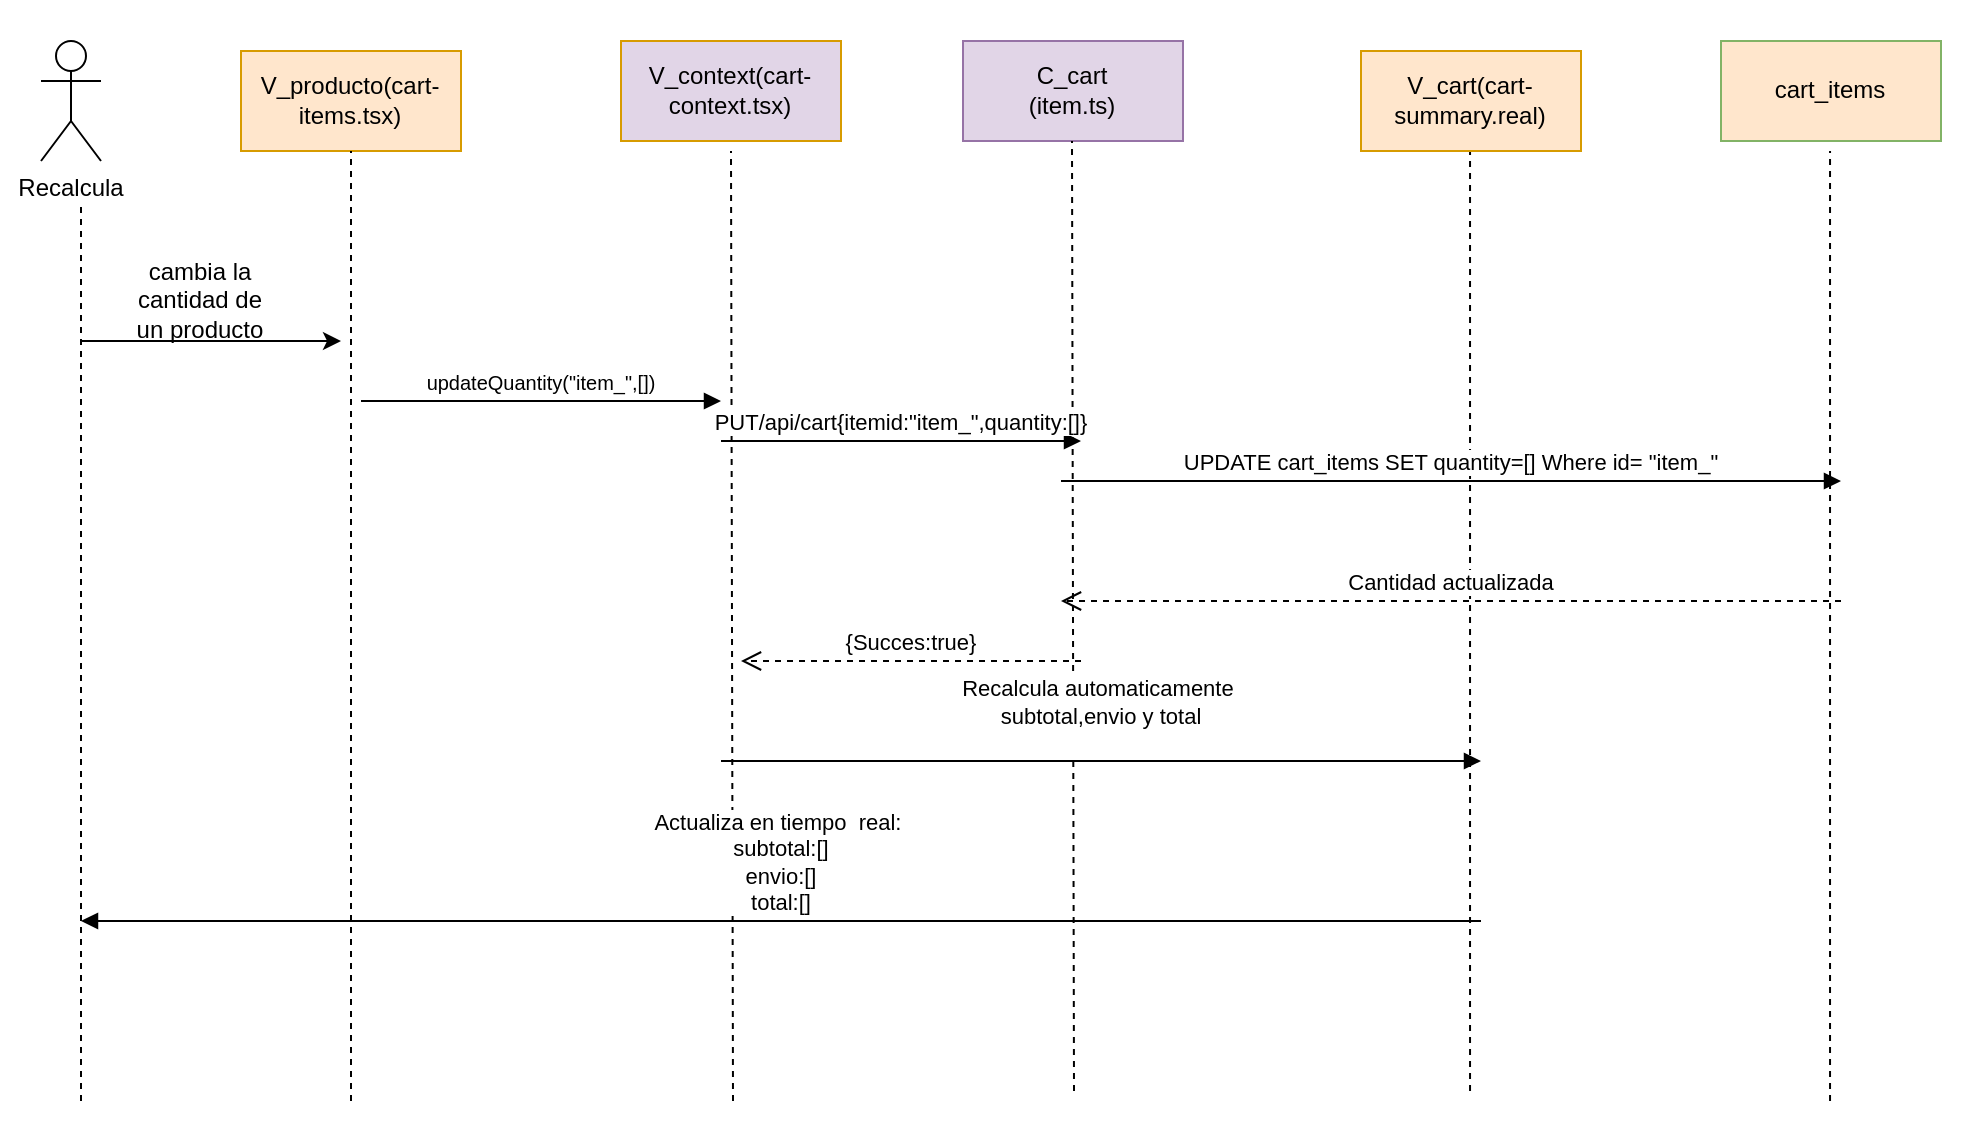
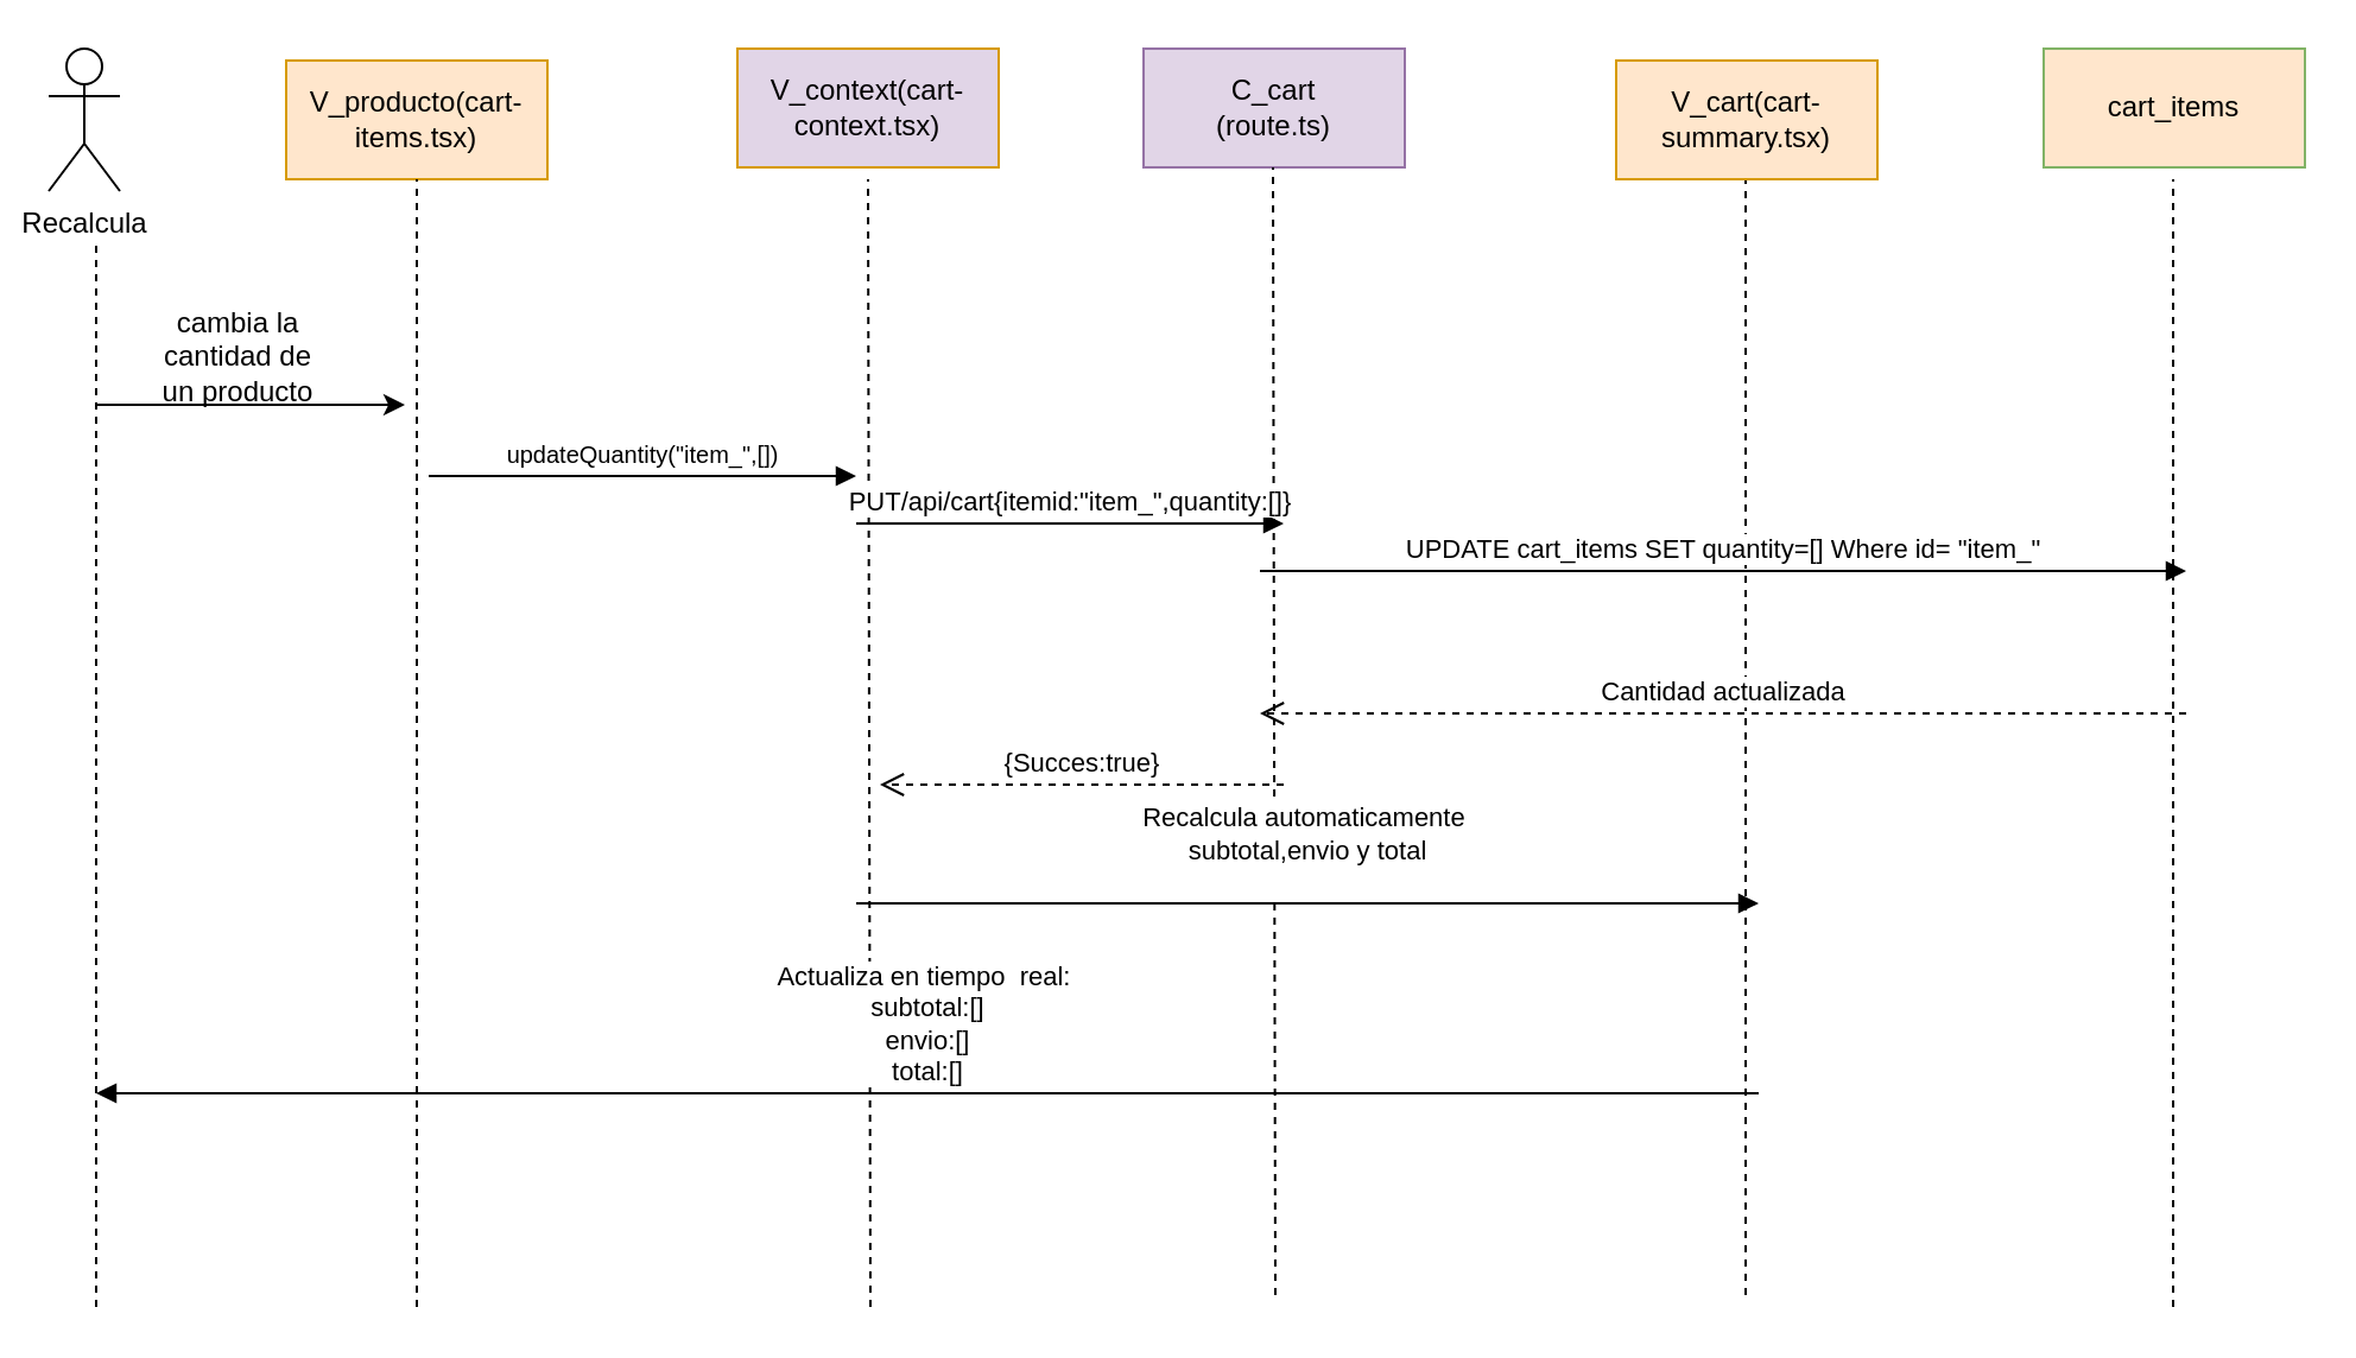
  <mxCell id="0" />
  <mxCell id="1" parent="0" />
  <mxCell id="2" value="Recalcula" style="shape=umlActor;verticalLabelPosition=bottom;verticalAlign=top;html=1;labelPosition=center;align=center;" vertex="1" parent="1"><mxGeometry x="20" y="20" width="30" height="60" as="geometry" /></mxCell>
  <mxCell id="3" value="V_producto(cart-items.tsx)" style="html=1;whiteSpace=wrap;fillColor=#ffe6cc;strokeColor=#d79b00;" vertex="1" parent="1"><mxGeometry x="120" y="25" width="110" height="50" as="geometry" /></mxCell>
  <mxCell id="4" value="" style="endArrow=none;dashed=1;html=1;rounded=0;" edge="1" parent="1"><mxGeometry width="50" height="50" relative="1" as="geometry"><mxPoint x="40" y="550" as="sourcePoint" /><mxPoint x="40" y="100" as="targetPoint" /></mxGeometry></mxCell>
  <mxCell id="5" value="" style="endArrow=none;dashed=1;html=1;rounded=0;entryX=0.5;entryY=1;entryDx=0;entryDy=0;" edge="1" parent="1" target="3"><mxGeometry width="50" height="50" relative="1" as="geometry"><mxPoint x="175" y="550" as="sourcePoint" /><mxPoint x="220" y="160" as="targetPoint" /></mxGeometry></mxCell>
  <mxCell id="6" value="" style="endArrow=classic;html=1;rounded=0;" edge="1" parent="1"><mxGeometry width="50" height="50" relative="1" as="geometry"><mxPoint x="40" y="170" as="sourcePoint" /><mxPoint x="170" y="170" as="targetPoint" /></mxGeometry></mxCell>
  <mxCell id="7" value="cambia la cantidad de un producto" style="text;html=1;align=center;verticalAlign=middle;whiteSpace=wrap;rounded=0;" vertex="1" parent="1"><mxGeometry x="60" y="135" width="80" height="30" as="geometry" /></mxCell>
  <mxCell id="8" value="" style="endArrow=none;dashed=1;html=1;rounded=0;entryX=0.5;entryY=1;entryDx=0;entryDy=0;" edge="1" parent="1"><mxGeometry width="50" height="50" relative="1" as="geometry"><mxPoint x="366" y="550" as="sourcePoint" /><mxPoint x="365" y="75" as="targetPoint" /></mxGeometry></mxCell>
  <mxCell id="9" value="" style="endArrow=none;dashed=1;html=1;rounded=0;entryX=0.5;entryY=1;entryDx=0;entryDy=0;" edge="1" parent="1"><mxGeometry width="50" height="50" relative="1" as="geometry"><mxPoint x="734.52" y="545" as="sourcePoint" /><mxPoint x="734.52" y="70" as="targetPoint" /></mxGeometry></mxCell>
  <mxCell id="10" value="&lt;font size=&quot;1&quot;&gt;updateQuantity(&quot;item_&quot;,[])&lt;/font&gt;" style="html=1;verticalAlign=bottom;endArrow=block;curved=0;rounded=0;" edge="1" parent="1"><mxGeometry width="80" relative="1" as="geometry"><mxPoint x="180" y="200" as="sourcePoint" /><mxPoint x="360" y="200" as="targetPoint" /><mxPoint as="offset" /></mxGeometry></mxCell>
  <mxCell id="11" value="" style="endArrow=none;dashed=1;html=1;rounded=0;entryX=0.5;entryY=1;entryDx=0;entryDy=0;" edge="1" parent="1"><mxGeometry width="50" height="50" relative="1" as="geometry"><mxPoint x="914.52" y="550" as="sourcePoint" /><mxPoint x="914.52" y="75" as="targetPoint" /></mxGeometry></mxCell>
  <mxCell id="12" value="cart_items" style="html=1;whiteSpace=wrap;fillColor=#ffe6cc;strokeColor=#82b366;" vertex="1" parent="1"><mxGeometry x="860" y="20" width="110" height="50" as="geometry" /></mxCell>
  <mxCell id="13" value="Cantidad actualizada" style="html=1;verticalAlign=bottom;endArrow=open;dashed=1;endSize=8;curved=0;rounded=0;" edge="1" parent="1"><mxGeometry relative="1" as="geometry"><mxPoint x="920" y="300" as="sourcePoint" /><mxPoint x="530" y="300" as="targetPoint" /></mxGeometry></mxCell>
- <mxCell id="14" value="C_cart&lt;br&gt;(item.ts)" style="html=1;whiteSpace=wrap;fillColor=#e1d5e7;strokeColor=#9673a6;" vertex="1" parent="1"><mxGeometry x="481" y="20" width="110" height="50" as="geometry" /></mxCell>
- <mxCell id="15" value="V_cart(cart-summary.real)" style="html=1;whiteSpace=wrap;fillColor=#ffe6cc;strokeColor=#d79b00;" vertex="1" parent="1"><mxGeometry x="680" y="25" width="110" height="50" as="geometry" /></mxCell>
+ <mxCell id="14" value="C_cart&lt;br&gt;(route.ts)" style="html=1;whiteSpace=wrap;fillColor=#e1d5e7;strokeColor=#9673a6;" vertex="1" parent="1"><mxGeometry x="481" y="20" width="110" height="50" as="geometry" /></mxCell>
+ <mxCell id="15" value="V_cart(cart-summary.tsx)" style="html=1;whiteSpace=wrap;fillColor=#ffe6cc;strokeColor=#d79b00;" vertex="1" parent="1"><mxGeometry x="680" y="25" width="110" height="50" as="geometry" /></mxCell>
  <mxCell id="16" value="Actualiza en tiempo&amp;nbsp; real:&amp;nbsp;&lt;div&gt;subtotal:[]&lt;br&gt;envio:[]&lt;/div&gt;&lt;div&gt;total:[]&lt;/div&gt;" style="html=1;verticalAlign=bottom;endArrow=block;curved=0;rounded=0;" edge="1" parent="1"><mxGeometry width="80" relative="1" as="geometry"><mxPoint x="740" y="460" as="sourcePoint" /><mxPoint x="40" y="460" as="targetPoint" /><mxPoint as="offset" /></mxGeometry></mxCell>
  <mxCell id="17" value="V_context(cart-context.tsx)" style="html=1;whiteSpace=wrap;fillColor=#e1d5e7;strokeColor=#d79b00;" vertex="1" parent="1"><mxGeometry x="310" y="20" width="110" height="50" as="geometry" /></mxCell>
  <mxCell id="18" value="" style="endArrow=none;dashed=1;html=1;rounded=0;entryX=0.5;entryY=1;entryDx=0;entryDy=0;" edge="1" parent="1"><mxGeometry width="50" height="50" relative="1" as="geometry"><mxPoint x="536.5" y="545" as="sourcePoint" /><mxPoint x="535.5" y="70" as="targetPoint" /></mxGeometry></mxCell>
  <mxCell id="19" value="PUT/api/cart{itemid:&quot;item_&quot;,quantity:[]}" style="html=1;verticalAlign=bottom;endArrow=block;curved=0;rounded=0;" edge="1" parent="1"><mxGeometry width="80" relative="1" as="geometry"><mxPoint x="360" y="220" as="sourcePoint" /><mxPoint x="540" y="220" as="targetPoint" /><mxPoint as="offset" /></mxGeometry></mxCell>
  <mxCell id="20" value="UPDATE cart_items SET quantity=[] Where id= &quot;item_&quot;" style="html=1;verticalAlign=bottom;endArrow=block;curved=0;rounded=0;" edge="1" parent="1"><mxGeometry width="80" relative="1" as="geometry"><mxPoint x="530" y="240" as="sourcePoint" /><mxPoint x="920" y="240" as="targetPoint" /><mxPoint as="offset" /></mxGeometry></mxCell>
  <mxCell id="21" value="{Succes:true}" style="html=1;verticalAlign=bottom;endArrow=open;dashed=1;endSize=8;curved=0;rounded=0;" edge="1" parent="1"><mxGeometry relative="1" as="geometry"><mxPoint x="540" y="330" as="sourcePoint" /><mxPoint x="370" y="330" as="targetPoint" /></mxGeometry></mxCell>
  <mxCell id="22" value="Recalcula automaticamente&amp;nbsp;&lt;div&gt;subtotal,envio y total&lt;/div&gt;&lt;div&gt;&lt;br&gt;&lt;/div&gt;" style="html=1;verticalAlign=bottom;endArrow=block;curved=0;rounded=0;" edge="1" parent="1"><mxGeometry width="80" relative="1" as="geometry"><mxPoint x="360" y="380" as="sourcePoint" /><mxPoint x="740" y="380" as="targetPoint" /><mxPoint as="offset" /></mxGeometry></mxCell>
